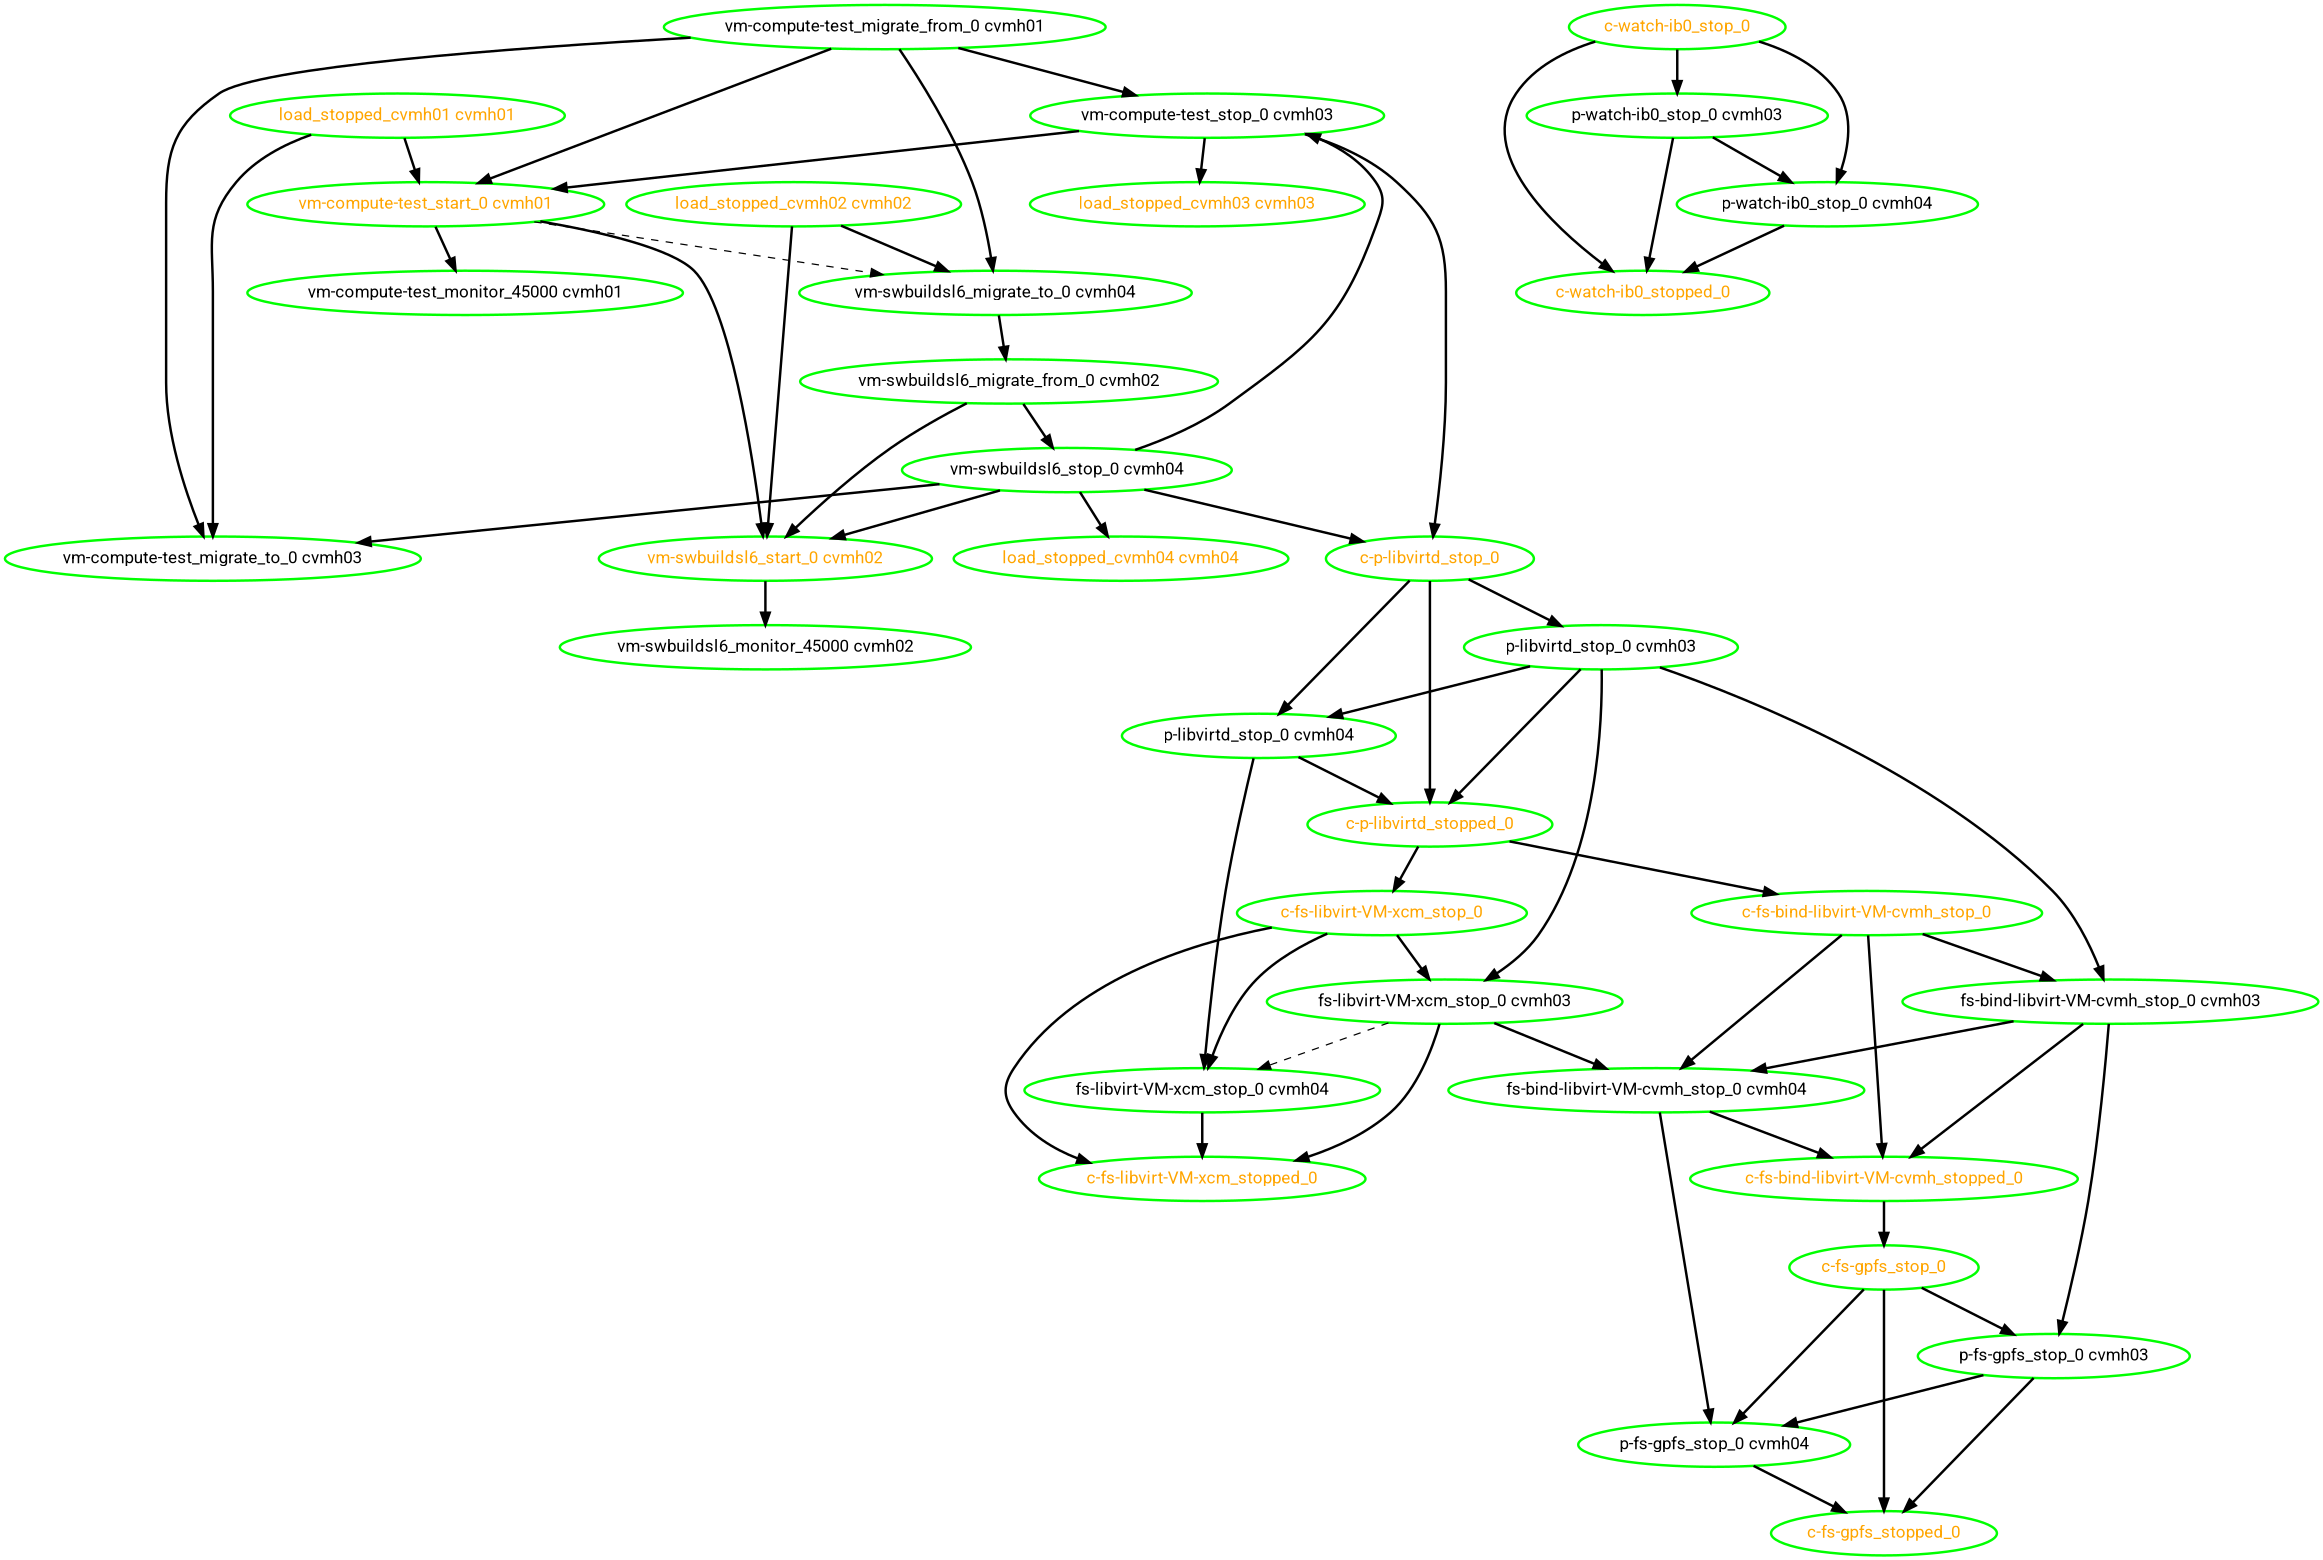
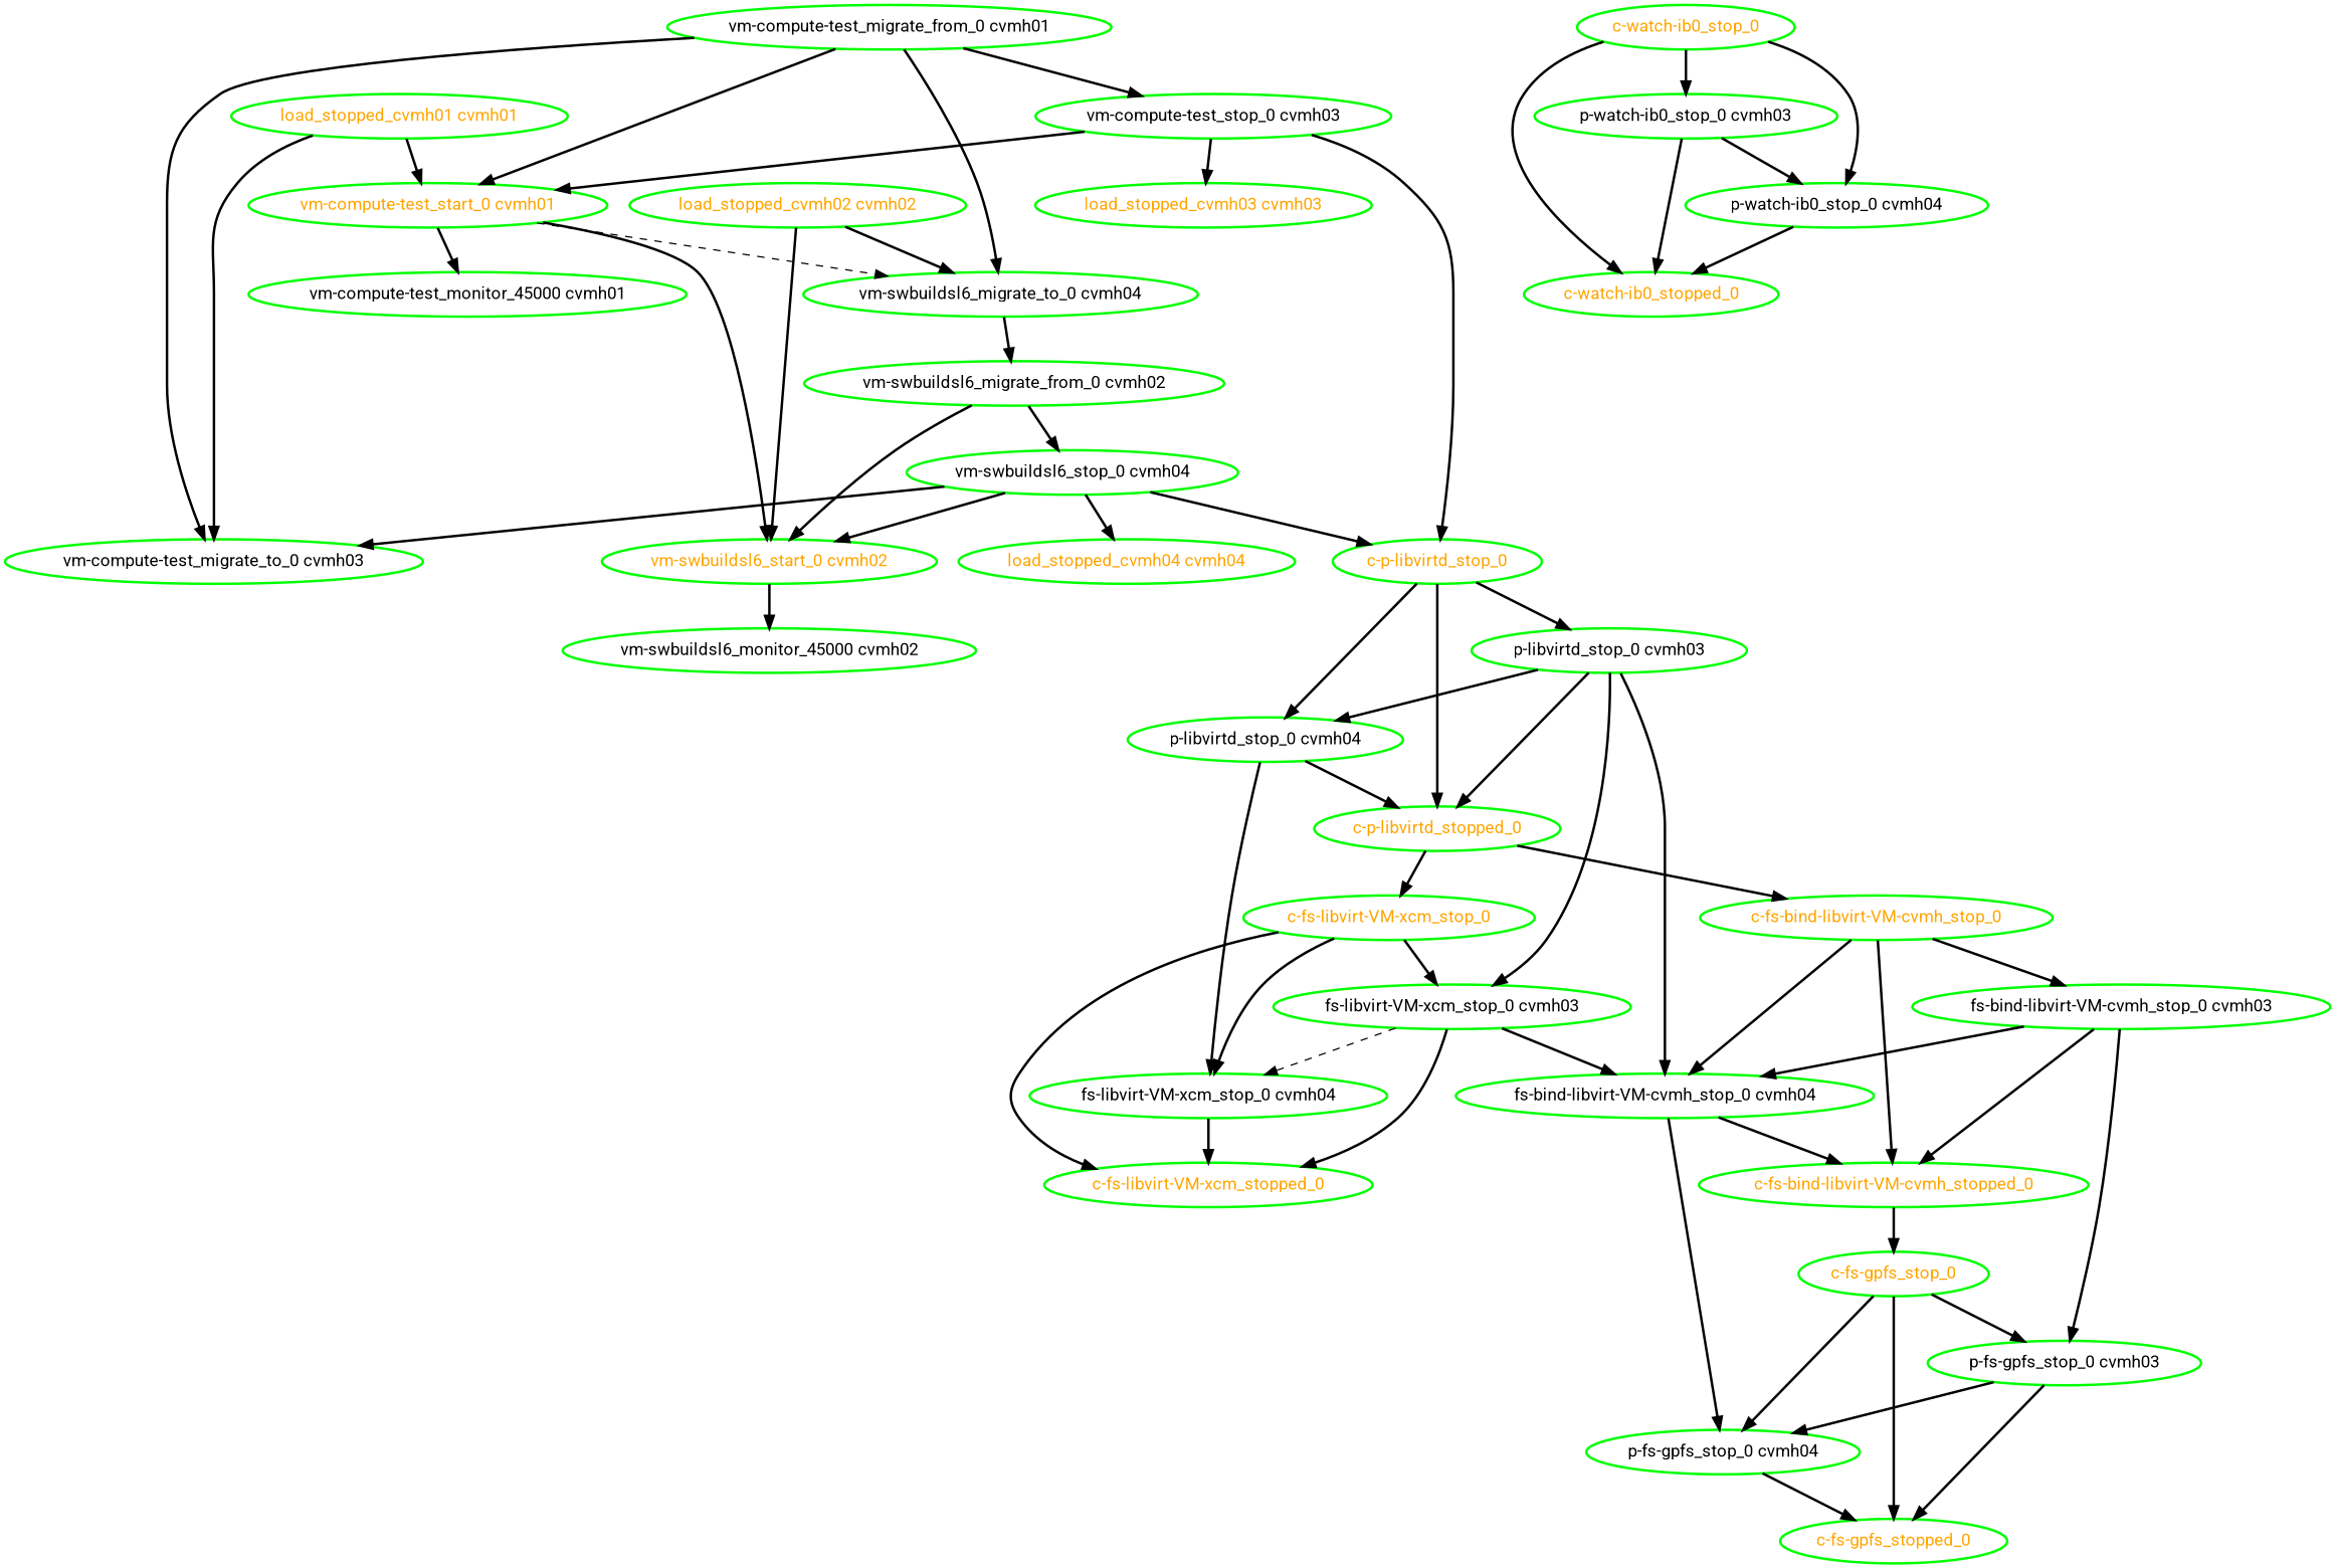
  digraph {
    fontname=Roboto
    node [color=green fontcolor=black fontname=Roboto style=bold]
    edge [fontname=Roboto style=bold]
    "c-fs-bind-libvirt-VM-cvmh_stop_0" [fontcolor=orange]
    "c-fs-bind-libvirt-VM-cvmh_stopped_0" [fontcolor=orange]
    "fs-bind-libvirt-VM-cvmh_stop_0 cvmh03"
    "fs-bind-libvirt-VM-cvmh_stop_0 cvmh04"
    "c-fs-gpfs_stop_0" [fontcolor=orange]
    "p-fs-gpfs_stop_0 cvmh03"
    "p-fs-gpfs_stop_0 cvmh04"
    "c-fs-gpfs_stopped_0" [fontcolor=orange]
    "c-fs-libvirt-VM-xcm_stop_0" [fontcolor=orange]
    "c-fs-libvirt-VM-xcm_stopped_0" [fontcolor=orange]
    "fs-libvirt-VM-xcm_stop_0 cvmh03"
    "fs-libvirt-VM-xcm_stop_0 cvmh04"
    "c-p-libvirtd_stop_0" [fontcolor=orange]
    "c-p-libvirtd_stopped_0" [fontcolor=orange]
    "p-libvirtd_stop_0 cvmh03"
    "p-libvirtd_stop_0 cvmh04"
    "c-watch-ib0_stop_0" [fontcolor=orange]
    "c-watch-ib0_stopped_0" [fontcolor=orange]
    "p-watch-ib0_stop_0 cvmh03"
    "p-watch-ib0_stop_0 cvmh04"
    "load_stopped_cvmh01 cvmh01" [fontcolor=orange]
    "vm-compute-test_migrate_to_0 cvmh03"
    "vm-compute-test_start_0 cvmh01" [fontcolor=orange]
    "vm-swbuildsl6_migrate_to_0 cvmh04"
    "vm-swbuildsl6_start_0 cvmh02" [fontcolor=orange]
    "vm-compute-test_monitor_45000 cvmh01"
    "vm-compute-test_migrate_from_0 cvmh01"
    "vm-compute-test_stop_0 cvmh03"
    "vm-swbuildsl6_migrate_from_0 cvmh02"
    "vm-swbuildsl6_monitor_45000 cvmh02"
    "load_stopped_cvmh02 cvmh02" [fontcolor=orange]
    "vm-swbuildsl6_stop_0 cvmh04"
    "load_stopped_cvmh03 cvmh03" [fontcolor=orange]
    "load_stopped_cvmh04 cvmh04" [fontcolor=orange]
    "c-fs-bind-libvirt-VM-cvmh_stop_0" -> "c-fs-bind-libvirt-VM-cvmh_stopped_0"
    "c-fs-bind-libvirt-VM-cvmh_stop_0" -> "fs-bind-libvirt-VM-cvmh_stop_0 cvmh03"
    "c-fs-bind-libvirt-VM-cvmh_stop_0" -> "fs-bind-libvirt-VM-cvmh_stop_0 cvmh04"
    "c-fs-bind-libvirt-VM-cvmh_stopped_0" -> "c-fs-gpfs_stop_0"
    "fs-bind-libvirt-VM-cvmh_stop_0 cvmh03" -> "c-fs-bind-libvirt-VM-cvmh_stopped_0"
    "fs-bind-libvirt-VM-cvmh_stop_0 cvmh03" -> "fs-bind-libvirt-VM-cvmh_stop_0 cvmh04"
    "fs-bind-libvirt-VM-cvmh_stop_0 cvmh03" -> "p-fs-gpfs_stop_0 cvmh03"
    "fs-bind-libvirt-VM-cvmh_stop_0 cvmh04" -> "c-fs-bind-libvirt-VM-cvmh_stopped_0"
    "fs-bind-libvirt-VM-cvmh_stop_0 cvmh04" -> "p-fs-gpfs_stop_0 cvmh04"
    "c-fs-gpfs_stop_0" -> "p-fs-gpfs_stop_0 cvmh03"
    "c-fs-gpfs_stop_0" -> "p-fs-gpfs_stop_0 cvmh04"
    "c-fs-gpfs_stop_0" -> "c-fs-gpfs_stopped_0"
    "p-fs-gpfs_stop_0 cvmh03" -> "p-fs-gpfs_stop_0 cvmh04"
    "p-fs-gpfs_stop_0 cvmh03" -> "c-fs-gpfs_stopped_0"
    "p-fs-gpfs_stop_0 cvmh04" -> "c-fs-gpfs_stopped_0"
    "c-fs-libvirt-VM-xcm_stop_0" -> "c-fs-libvirt-VM-xcm_stopped_0"
    "c-fs-libvirt-VM-xcm_stop_0" -> "fs-libvirt-VM-xcm_stop_0 cvmh03"
    "c-fs-libvirt-VM-xcm_stop_0" -> "fs-libvirt-VM-xcm_stop_0 cvmh04"
    "fs-libvirt-VM-xcm_stop_0 cvmh03" -> "fs-bind-libvirt-VM-cvmh_stop_0 cvmh04"
    "fs-libvirt-VM-xcm_stop_0 cvmh03" -> "c-fs-libvirt-VM-xcm_stopped_0"
    "fs-libvirt-VM-xcm_stop_0 cvmh03" -> "fs-libvirt-VM-xcm_stop_0 cvmh04" [style=dashed]
    "fs-libvirt-VM-xcm_stop_0 cvmh04" -> "c-fs-libvirt-VM-xcm_stopped_0"
    "c-p-libvirtd_stop_0" -> "c-p-libvirtd_stopped_0"
    "c-p-libvirtd_stop_0" -> "p-libvirtd_stop_0 cvmh03"
    "c-p-libvirtd_stop_0" -> "p-libvirtd_stop_0 cvmh04"
    "c-p-libvirtd_stopped_0" -> "c-fs-bind-libvirt-VM-cvmh_stop_0"
    "c-p-libvirtd_stopped_0" -> "c-fs-libvirt-VM-xcm_stop_0"
-   "p-libvirtd_stop_0 cvmh03" -> "fs-bind-libvirt-VM-cvmh_stop_0 cvmh03"
+   "p-libvirtd_stop_0 cvmh03" -> "fs-bind-libvirt-VM-cvmh_stop_0 cvmh04"
    "p-libvirtd_stop_0 cvmh03" -> "fs-libvirt-VM-xcm_stop_0 cvmh03"
    "p-libvirtd_stop_0 cvmh03" -> "c-p-libvirtd_stopped_0"
    "p-libvirtd_stop_0 cvmh03" -> "p-libvirtd_stop_0 cvmh04"
    "p-libvirtd_stop_0 cvmh04" -> "fs-libvirt-VM-xcm_stop_0 cvmh04"
    "p-libvirtd_stop_0 cvmh04" -> "c-p-libvirtd_stopped_0"
    "c-watch-ib0_stop_0" -> "c-watch-ib0_stopped_0"
    "c-watch-ib0_stop_0" -> "p-watch-ib0_stop_0 cvmh03"
    "c-watch-ib0_stop_0" -> "p-watch-ib0_stop_0 cvmh04"
    "p-watch-ib0_stop_0 cvmh03" -> "c-watch-ib0_stopped_0"
    "p-watch-ib0_stop_0 cvmh03" -> "p-watch-ib0_stop_0 cvmh04"
    "p-watch-ib0_stop_0 cvmh04" -> "c-watch-ib0_stopped_0"
    "load_stopped_cvmh01 cvmh01" -> "vm-compute-test_migrate_to_0 cvmh03"
    "load_stopped_cvmh01 cvmh01" -> "vm-compute-test_start_0 cvmh01"
    "vm-compute-test_start_0 cvmh01" -> "vm-swbuildsl6_migrate_to_0 cvmh04" [style=dashed]
    "vm-compute-test_start_0 cvmh01" -> "vm-swbuildsl6_start_0 cvmh02"
    "vm-compute-test_start_0 cvmh01" -> "vm-compute-test_monitor_45000 cvmh01"
    "vm-swbuildsl6_migrate_to_0 cvmh04" -> "vm-swbuildsl6_migrate_from_0 cvmh02"
    "vm-swbuildsl6_start_0 cvmh02" -> "vm-swbuildsl6_monitor_45000 cvmh02"
    "vm-compute-test_migrate_from_0 cvmh01" -> "vm-compute-test_migrate_to_0 cvmh03"
    "vm-compute-test_migrate_from_0 cvmh01" -> "vm-compute-test_start_0 cvmh01"
    "vm-compute-test_migrate_from_0 cvmh01" -> "vm-swbuildsl6_migrate_to_0 cvmh04"
    "vm-compute-test_migrate_from_0 cvmh01" -> "vm-compute-test_stop_0 cvmh03"
    "vm-compute-test_stop_0 cvmh03" -> "c-p-libvirtd_stop_0"
    "vm-compute-test_stop_0 cvmh03" -> "vm-compute-test_start_0 cvmh01"
    "vm-compute-test_stop_0 cvmh03" -> "load_stopped_cvmh03 cvmh03"
    "vm-swbuildsl6_migrate_from_0 cvmh02" -> "vm-swbuildsl6_start_0 cvmh02"
    "vm-swbuildsl6_migrate_from_0 cvmh02" -> "vm-swbuildsl6_stop_0 cvmh04"
    "load_stopped_cvmh02 cvmh02" -> "vm-swbuildsl6_migrate_to_0 cvmh04"
    "load_stopped_cvmh02 cvmh02" -> "vm-swbuildsl6_start_0 cvmh02"
    "vm-swbuildsl6_stop_0 cvmh04" -> "c-p-libvirtd_stop_0"
    "vm-swbuildsl6_stop_0 cvmh04" -> "vm-compute-test_migrate_to_0 cvmh03"
    "vm-swbuildsl6_stop_0 cvmh04" -> "vm-swbuildsl6_start_0 cvmh02"
-   "vm-swbuildsl6_stop_0 cvmh04" -> "vm-compute-test_stop_0 cvmh03"
    "vm-swbuildsl6_stop_0 cvmh04" -> "load_stopped_cvmh04 cvmh04"
  }
